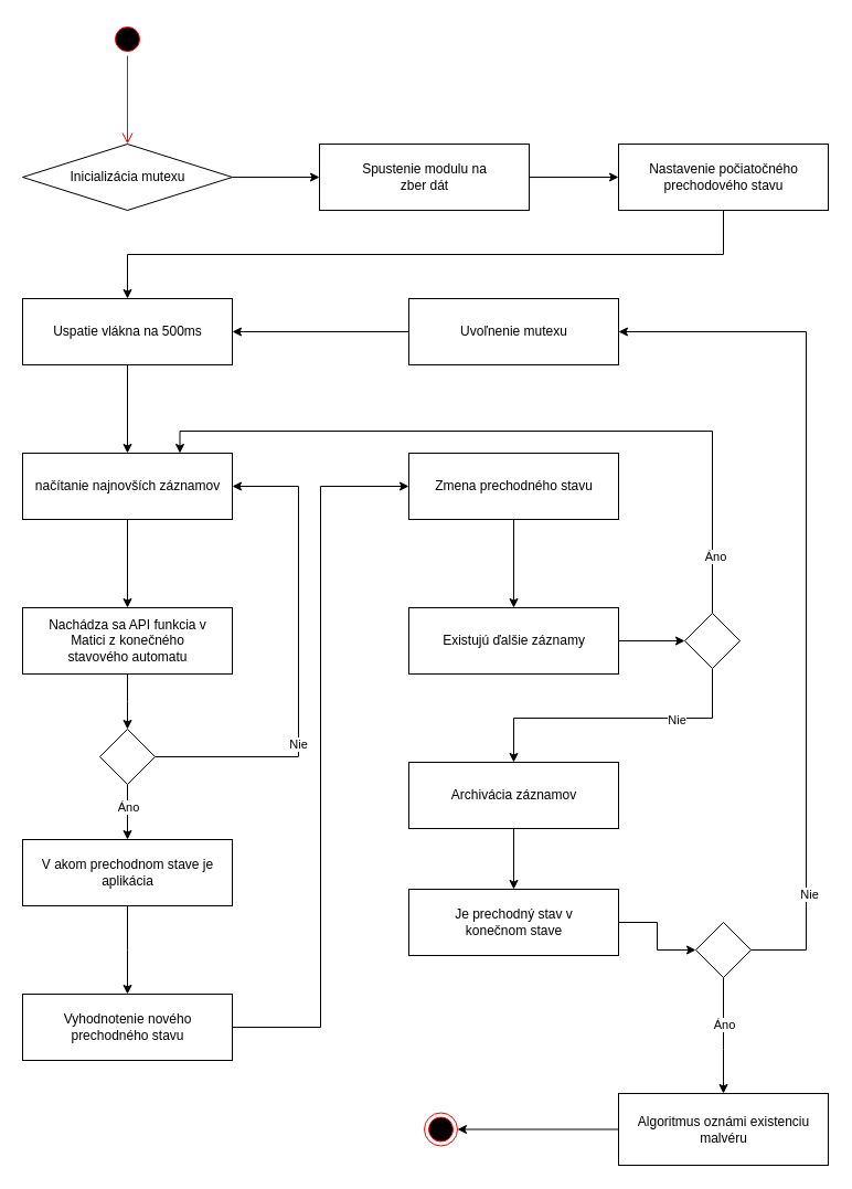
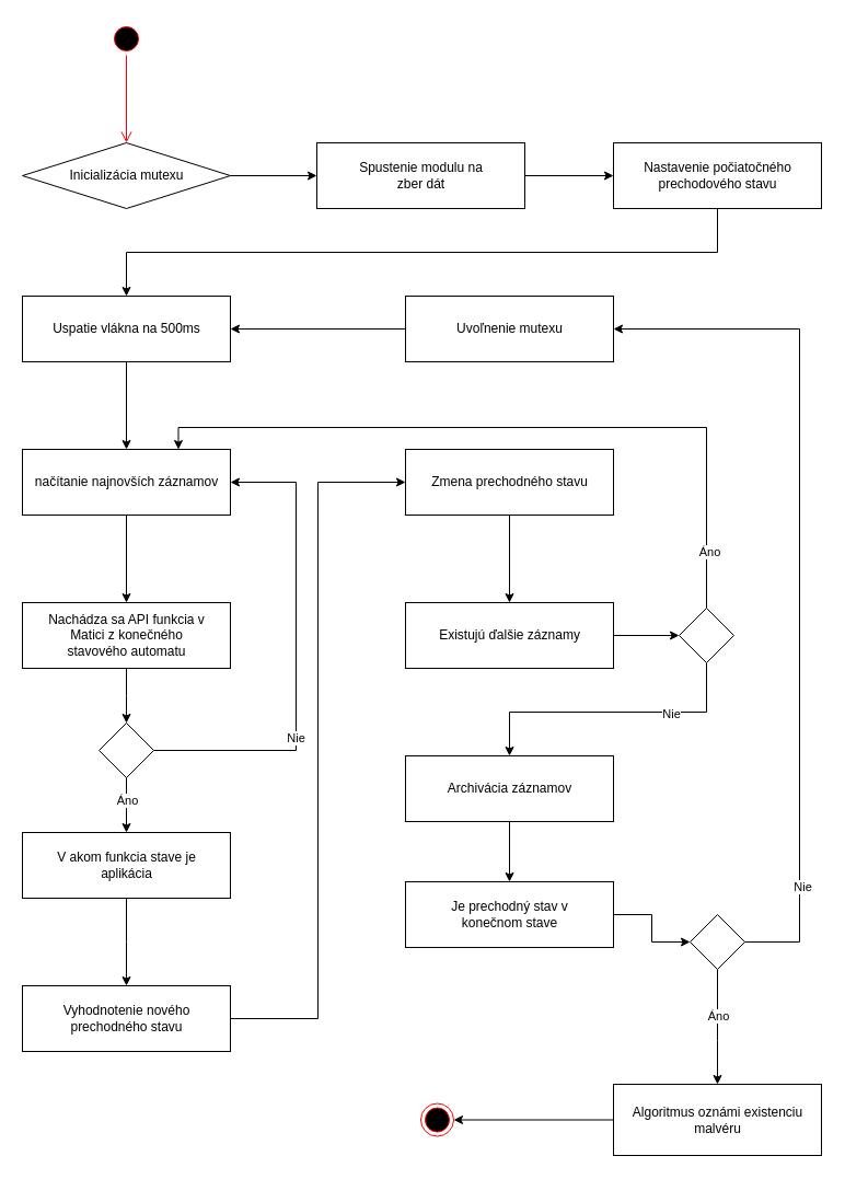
  <mxCell id="0" />
  <mxCell id="1" parent="0" />
  <mxCell id="2" value="" style="ellipse;html=1;shape=startState;fillColor=#000000;strokeColor=#ff0000;" parent="1" vertex="1"><mxGeometry x="100" y="20" width="30" height="30" as="geometry" /></mxCell>
  <mxCell id="3" value="" style="edgeStyle=orthogonalEdgeStyle;html=1;verticalAlign=bottom;endArrow=open;endSize=8;strokeColor=#ff0000;" parent="1" source="2" target="5" edge="1"><mxGeometry relative="1" as="geometry"><mxPoint x="220" y="100" as="targetPoint" /></mxGeometry></mxCell>
  <mxCell id="4" style="edgeStyle=orthogonalEdgeStyle;rounded=0;orthogonalLoop=1;jettySize=auto;html=1;entryX=0;entryY=0.5;entryDx=0;entryDy=0;" parent="1" source="5" target="7" edge="1"><mxGeometry relative="1" as="geometry" /></mxCell>
  <mxCell id="5" value="Inicializácia mutexu" style="rhombus;html=1;" parent="1" vertex="1"><mxGeometry x="20" y="130" width="190" height="60" as="geometry" /></mxCell>
  <mxCell id="6" style="edgeStyle=orthogonalEdgeStyle;rounded=0;orthogonalLoop=1;jettySize=auto;html=1;entryX=0;entryY=0.5;entryDx=0;entryDy=0;" parent="1" source="7" target="9" edge="1"><mxGeometry relative="1" as="geometry" /></mxCell>
  <mxCell id="7" value="Spustenie modulu na &lt;br&gt;zber dát" style="html=1;" parent="1" vertex="1"><mxGeometry x="289" y="130" width="190" height="60" as="geometry" /></mxCell>
  <mxCell id="8" style="edgeStyle=orthogonalEdgeStyle;rounded=0;orthogonalLoop=1;jettySize=auto;html=1;entryX=0.5;entryY=0;entryDx=0;entryDy=0;" parent="1" source="9" target="11" edge="1"><mxGeometry relative="1" as="geometry"><Array as="points"><mxPoint x="655" y="230" /><mxPoint x="115" y="230" /></Array></mxGeometry></mxCell>
  <mxCell id="9" value="Nastavenie počiatočného&lt;br&gt;prechodového stavu" style="html=1;" parent="1" vertex="1"><mxGeometry x="560" y="130" width="190" height="60" as="geometry" /></mxCell>
  <mxCell id="10" style="edgeStyle=orthogonalEdgeStyle;rounded=0;orthogonalLoop=1;jettySize=auto;html=1;entryX=0.5;entryY=0;entryDx=0;entryDy=0;" parent="1" source="11" target="13" edge="1"><mxGeometry relative="1" as="geometry"><mxPoint x="115" y="400" as="targetPoint" /></mxGeometry></mxCell>
  <mxCell id="11" value="Uspatie vlákna na 500ms" style="html=1;" parent="1" vertex="1"><mxGeometry x="20" y="270" width="190" height="60" as="geometry" /></mxCell>
  <mxCell id="12" style="edgeStyle=orthogonalEdgeStyle;rounded=0;orthogonalLoop=1;jettySize=auto;html=1;entryX=0.5;entryY=0;entryDx=0;entryDy=0;" parent="1" source="13" target="15" edge="1"><mxGeometry relative="1" as="geometry" /></mxCell>
  <mxCell id="13" value="načítanie najnovších záznamov" style="html=1;" parent="1" vertex="1"><mxGeometry x="20" y="410" width="190" height="60" as="geometry" /></mxCell>
  <mxCell id="14" style="edgeStyle=orthogonalEdgeStyle;rounded=0;orthogonalLoop=1;jettySize=auto;html=1;" parent="1" source="15" edge="1"><mxGeometry relative="1" as="geometry"><mxPoint x="115" y="660" as="targetPoint" /></mxGeometry></mxCell>
  <mxCell id="15" value="Nachádza sa API funkcia v &lt;br&gt;Matici z konečného&lt;br&gt;stavového automatu" style="html=1;" parent="1" vertex="1"><mxGeometry x="20" y="550" width="190" height="60" as="geometry" /></mxCell>
  <mxCell id="16" style="edgeStyle=orthogonalEdgeStyle;rounded=0;orthogonalLoop=1;jettySize=auto;html=1;entryX=1;entryY=0.5;entryDx=0;entryDy=0;" parent="1" source="20" target="13" edge="1"><mxGeometry relative="1" as="geometry"><mxPoint x="230" y="580" as="targetPoint" /><Array as="points"><mxPoint x="270" y="685" /><mxPoint x="270" y="440" /></Array></mxGeometry></mxCell>
  <mxCell id="17" value="Nie" style="edgeLabel;html=1;align=center;verticalAlign=middle;resizable=0;points=[];" parent="16" vertex="1" connectable="0"><mxGeometry x="-0.349" y="1" relative="1" as="geometry"><mxPoint as="offset" /></mxGeometry></mxCell>
  <mxCell id="18" value="" style="edgeStyle=orthogonalEdgeStyle;rounded=0;orthogonalLoop=1;jettySize=auto;html=1;" parent="1" source="20" target="22" edge="1"><mxGeometry relative="1" as="geometry"><Array as="points"><mxPoint x="115" y="760" /><mxPoint x="115" y="760" /></Array></mxGeometry></mxCell>
  <mxCell id="19" value="Áno" style="edgeLabel;html=1;align=center;verticalAlign=middle;resizable=0;points=[];" parent="18" vertex="1" connectable="0"><mxGeometry x="-0.2" y="20" relative="1" as="geometry"><mxPoint x="-20" as="offset" /></mxGeometry></mxCell>
  <mxCell id="20" value="" style="rhombus;whiteSpace=wrap;html=1;" parent="1" vertex="1"><mxGeometry x="90" y="660" width="50" height="50" as="geometry" /></mxCell>
  <mxCell id="21" value="" style="edgeStyle=orthogonalEdgeStyle;rounded=0;orthogonalLoop=1;jettySize=auto;html=1;" parent="1" source="22" target="24" edge="1"><mxGeometry relative="1" as="geometry"><Array as="points"><mxPoint x="115" y="860" /><mxPoint x="115" y="860" /></Array></mxGeometry></mxCell>
- <mxCell id="22" value="V akom prechodnom stave je&lt;br&gt;aplikácia" style="html=1;" parent="1" vertex="1"><mxGeometry x="20" y="760" width="190" height="60" as="geometry" /></mxCell>
+ <mxCell id="22" value="V akom funkcia stave je&lt;br&gt;aplikácia" style="html=1;" parent="1" vertex="1"><mxGeometry x="20" y="760" width="190" height="60" as="geometry" /></mxCell>
  <mxCell id="23" style="edgeStyle=orthogonalEdgeStyle;rounded=0;orthogonalLoop=1;jettySize=auto;html=1;entryX=0;entryY=0.5;entryDx=0;entryDy=0;" parent="1" source="24" target="26" edge="1"><mxGeometry relative="1" as="geometry" /></mxCell>
  <mxCell id="24" value="Vyhodnotenie nového&lt;br&gt;prechodného stavu" style="html=1;" parent="1" vertex="1"><mxGeometry x="20" y="900" width="190" height="60" as="geometry" /></mxCell>
  <mxCell id="25" style="edgeStyle=orthogonalEdgeStyle;rounded=0;orthogonalLoop=1;jettySize=auto;html=1;entryX=0.5;entryY=0;entryDx=0;entryDy=0;" parent="1" source="26" target="28" edge="1"><mxGeometry relative="1" as="geometry" /></mxCell>
  <mxCell id="26" value="Zmena prechodného stavu" style="html=1;" parent="1" vertex="1"><mxGeometry x="370" y="410" width="190" height="60" as="geometry" /></mxCell>
  <mxCell id="27" style="edgeStyle=orthogonalEdgeStyle;rounded=0;orthogonalLoop=1;jettySize=auto;html=1;entryX=0;entryY=0.5;entryDx=0;entryDy=0;" parent="1" source="28" target="33" edge="1"><mxGeometry relative="1" as="geometry" /></mxCell>
  <mxCell id="28" value="Existujú ďalšie záznamy" style="html=1;" parent="1" vertex="1"><mxGeometry x="370" y="550" width="190" height="60" as="geometry" /></mxCell>
  <mxCell id="29" style="edgeStyle=orthogonalEdgeStyle;rounded=0;orthogonalLoop=1;jettySize=auto;html=1;entryX=0.75;entryY=0;entryDx=0;entryDy=0;" parent="1" source="33" target="13" edge="1"><mxGeometry relative="1" as="geometry"><Array as="points"><mxPoint x="645" y="390" /><mxPoint x="163" y="390" /></Array></mxGeometry></mxCell>
  <mxCell id="30" value="Áno" style="edgeLabel;html=1;align=center;verticalAlign=middle;resizable=0;points=[];" parent="29" vertex="1" connectable="0"><mxGeometry x="-0.843" y="-2" relative="1" as="geometry"><mxPoint as="offset" /></mxGeometry></mxCell>
  <mxCell id="31" style="edgeStyle=orthogonalEdgeStyle;rounded=0;orthogonalLoop=1;jettySize=auto;html=1;entryX=0.5;entryY=0;entryDx=0;entryDy=0;" parent="1" source="33" target="35" edge="1"><mxGeometry relative="1" as="geometry"><Array as="points"><mxPoint x="645" y="650" /><mxPoint x="465" y="650" /></Array></mxGeometry></mxCell>
  <mxCell id="32" value="Nie" style="edgeLabel;html=1;align=center;verticalAlign=middle;resizable=0;points=[];" parent="31" vertex="1" connectable="0"><mxGeometry x="-0.66" y="-33" relative="1" as="geometry"><mxPoint x="-33" y="34" as="offset" /></mxGeometry></mxCell>
  <mxCell id="33" value="" style="rhombus;whiteSpace=wrap;html=1;" parent="1" vertex="1"><mxGeometry x="620" y="555" width="50" height="50" as="geometry" /></mxCell>
  <mxCell id="34" value="" style="edgeStyle=orthogonalEdgeStyle;rounded=0;orthogonalLoop=1;jettySize=auto;html=1;" parent="1" source="35" target="37" edge="1"><mxGeometry relative="1" as="geometry"><Array as="points"><mxPoint x="465" y="810" /><mxPoint x="465" y="810" /></Array></mxGeometry></mxCell>
  <mxCell id="35" value="Archivácia záznamov" style="html=1;" parent="1" vertex="1"><mxGeometry x="370" y="690" width="190" height="60" as="geometry" /></mxCell>
  <mxCell id="36" style="edgeStyle=orthogonalEdgeStyle;rounded=0;orthogonalLoop=1;jettySize=auto;html=1;entryX=0;entryY=0.5;entryDx=0;entryDy=0;" parent="1" source="37" target="42" edge="1"><mxGeometry relative="1" as="geometry" /></mxCell>
  <mxCell id="37" value="Je prechodný stav v &lt;br&gt;konečnom stave" style="html=1;" parent="1" vertex="1"><mxGeometry x="370" y="805" width="190" height="60" as="geometry" /></mxCell>
  <mxCell id="38" style="edgeStyle=orthogonalEdgeStyle;rounded=0;orthogonalLoop=1;jettySize=auto;html=1;entryX=1;entryY=0.5;entryDx=0;entryDy=0;" parent="1" source="42" target="44" edge="1"><mxGeometry relative="1" as="geometry"><Array as="points"><mxPoint x="730" y="860" /><mxPoint x="730" y="300" /></Array></mxGeometry></mxCell>
  <mxCell id="39" value="Nie" style="edgeLabel;html=1;align=center;verticalAlign=middle;resizable=0;points=[];" parent="38" vertex="1" connectable="0"><mxGeometry x="-0.74" y="-2" relative="1" as="geometry"><mxPoint as="offset" /></mxGeometry></mxCell>
  <mxCell id="40" style="edgeStyle=orthogonalEdgeStyle;rounded=0;orthogonalLoop=1;jettySize=auto;html=1;entryX=0.5;entryY=0;entryDx=0;entryDy=0;" parent="1" source="42" edge="1"><mxGeometry relative="1" as="geometry"><mxPoint x="655" y="990" as="targetPoint" /><Array as="points"><mxPoint x="655" y="950" /><mxPoint x="655" y="950" /></Array></mxGeometry></mxCell>
  <mxCell id="41" value="Áno" style="edgeLabel;html=1;align=center;verticalAlign=middle;resizable=0;points=[];" parent="40" vertex="1" connectable="0"><mxGeometry x="-0.208" relative="1" as="geometry"><mxPoint as="offset" /></mxGeometry></mxCell>
  <mxCell id="42" value="" style="rhombus;whiteSpace=wrap;html=1;" parent="1" vertex="1"><mxGeometry x="630" y="835" width="50" height="50" as="geometry" /></mxCell>
  <mxCell id="43" style="edgeStyle=orthogonalEdgeStyle;rounded=0;orthogonalLoop=1;jettySize=auto;html=1;entryX=1;entryY=0.5;entryDx=0;entryDy=0;" parent="1" source="44" target="11" edge="1"><mxGeometry relative="1" as="geometry" /></mxCell>
  <mxCell id="44" value="Uvoľnenie mutexu" style="html=1;" parent="1" vertex="1"><mxGeometry x="370" y="270" width="190" height="60" as="geometry" /></mxCell>
  <mxCell id="45" style="edgeStyle=orthogonalEdgeStyle;rounded=0;orthogonalLoop=1;jettySize=auto;html=1;entryX=1;entryY=0.5;entryDx=0;entryDy=0;" parent="1" source="46" target="47" edge="1"><mxGeometry relative="1" as="geometry" /></mxCell>
  <mxCell id="46" value="Algoritmus oznámi existenciu&lt;br&gt;malvéru" style="html=1;" parent="1" vertex="1"><mxGeometry x="560" y="990" width="190" height="65" as="geometry" /></mxCell>
  <mxCell id="47" value="" style="ellipse;html=1;shape=endState;fillColor=#000000;strokeColor=#ff0000;" parent="1" vertex="1"><mxGeometry x="384" y="1007.5" width="30" height="30" as="geometry" /></mxCell>
